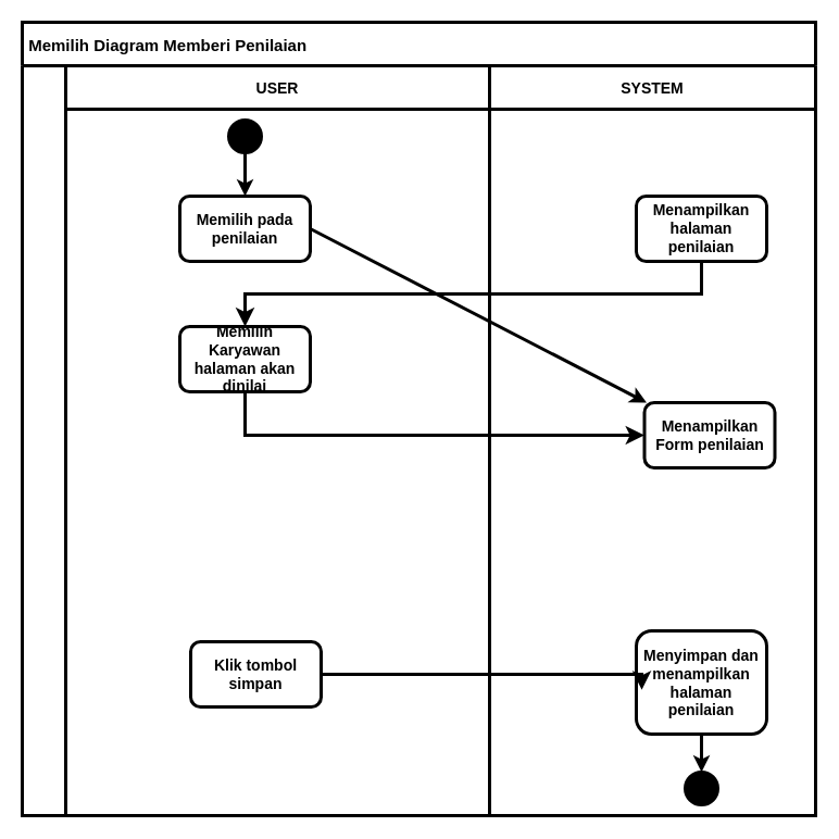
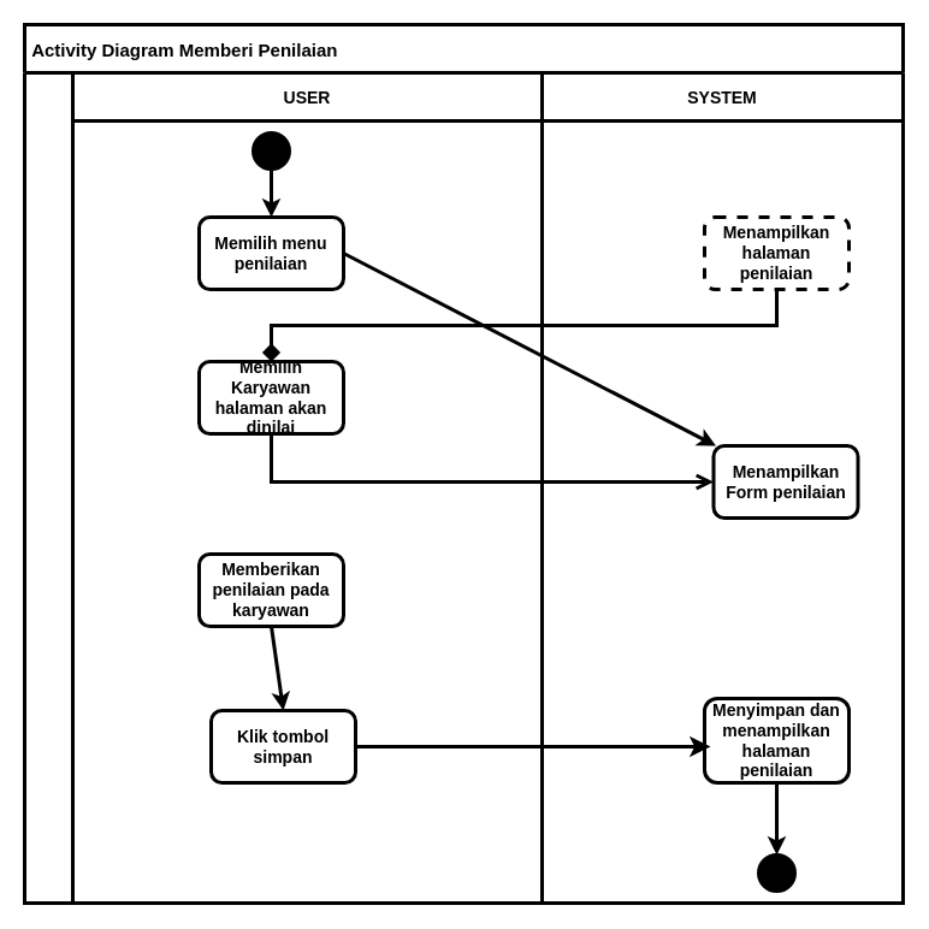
  <mxCell id="0" />
  <mxCell id="1" parent="0" />
- <mxCell id="2" value=" Memilih Diagram Memberi Penilaian" style="shape=table;childLayout=tableLayout;startSize=40;collapsible=0;recursiveResize=0;expand=0;align=left;fillColor=none;fontStyle=1;strokeWidth=3;fontSize=15;" parent="1" vertex="1"><mxGeometry x="20" y="20" width="730.0" height="730.0" as="geometry" /></mxCell>
+ <mxCell id="2" value=" Activity Diagram Memberi Penilaian" style="shape=table;childLayout=tableLayout;startSize=40;collapsible=0;recursiveResize=0;expand=0;align=left;fillColor=none;fontStyle=1;strokeWidth=3;fontSize=15;" parent="1" vertex="1"><mxGeometry x="20" y="20" width="730.0" height="730.0" as="geometry" /></mxCell>
  <mxCell id="3" value="" style="shape=tableRow;horizontal=0;swimlaneHead=0;swimlaneBody=0;top=0;left=0;strokeColor=inherit;bottom=0;right=0;dropTarget=0;fontStyle=1;fillColor=none;points=[[0,0.5],[1,0.5]];portConstraint=eastwest;startSize=40;collapsible=0;recursiveResize=0;expand=0;strokeWidth=3;fontSize=14;" parent="2" vertex="1"><mxGeometry y="40" width="730.0" height="690" as="geometry" /></mxCell>
  <mxCell id="4" value="USER" style="swimlane;swimlaneHead=0;swimlaneBody=0;fontStyle=1;strokeColor=inherit;connectable=0;fillColor=none;startSize=40;collapsible=0;recursiveResize=0;expand=0;strokeWidth=3;fontSize=14;" parent="3" vertex="1"><mxGeometry x="40" width="390" height="690" as="geometry"><mxRectangle width="390" height="690" as="alternateBounds" /></mxGeometry></mxCell>
- <mxCell id="5" value="&lt;span&gt;Memilih pada penilaian&lt;/span&gt;" style="rounded=1;whiteSpace=wrap;html=1;fillColor=none;strokeWidth=3;fontSize=14;fontStyle=1" parent="4" vertex="1"><mxGeometry x="105" y="120" width="120" height="60" as="geometry" /></mxCell>
+ <mxCell id="5" value="&lt;span&gt;Memilih menu penilaian&lt;/span&gt;" style="rounded=1;whiteSpace=wrap;html=1;fillColor=none;strokeWidth=3;fontSize=14;fontStyle=1" parent="4" vertex="1"><mxGeometry x="105" y="120" width="120" height="60" as="geometry" /></mxCell>
  <mxCell id="6" value="" style="ellipse;whiteSpace=wrap;html=1;aspect=fixed;strokeColor=#000000;fillColor=#000000;strokeWidth=3;fontSize=14;fontStyle=1" parent="4" vertex="1"><mxGeometry x="150" y="50" width="30" height="30" as="geometry" /></mxCell>
  <mxCell id="7" value="&lt;span&gt;Memilih Karyawan halaman akan dinilai&lt;/span&gt;" style="rounded=1;whiteSpace=wrap;html=1;fillColor=none;strokeWidth=3;fontSize=14;fontStyle=1" parent="4" vertex="1"><mxGeometry x="105" y="240" width="120" height="60" as="geometry" /></mxCell>
+ <mxCell id="8" value="&lt;span&gt;Memberikan penilaian pada karyawan&lt;/span&gt;" style="rounded=1;whiteSpace=wrap;html=1;fillColor=none;strokeWidth=3;fontSize=14;fontStyle=1" parent="4" vertex="1"><mxGeometry x="105" y="400" width="120" height="60" as="geometry" /></mxCell>
  <mxCell id="9" value="&lt;span&gt;Klik tombol simpan&lt;/span&gt;" style="rounded=1;whiteSpace=wrap;html=1;fillColor=none;strokeWidth=3;fontSize=14;fontStyle=1" parent="4" vertex="1"><mxGeometry x="115" y="530" width="120" height="60" as="geometry" /></mxCell>
  <mxCell id="10" value="" style="endArrow=classic;html=1;entryX=0.5;entryY=0;entryDx=0;entryDy=0;exitX=0.5;exitY=1;exitDx=0;exitDy=0;strokeWidth=3;fontSize=14;fontStyle=1" parent="4" source="6" target="5" edge="1"><mxGeometry width="50" height="50" relative="1" as="geometry"><mxPoint x="360" y="260" as="sourcePoint" /><mxPoint x="410" y="210" as="targetPoint" /></mxGeometry></mxCell>
+ <mxCell id="11" value="" style="endArrow=classic;html=1;entryX=0.5;entryY=0;entryDx=0;entryDy=0;exitX=0.5;exitY=1;exitDx=0;exitDy=0;strokeWidth=3;fontSize=14;fontStyle=1" parent="4" source="8" target="9" edge="1"><mxGeometry width="50" height="50" relative="1" as="geometry"><mxPoint x="360" y="420" as="sourcePoint" /><mxPoint x="410" y="370" as="targetPoint" /></mxGeometry></mxCell>
  <mxCell id="12" value="SYSTEM" style="swimlane;swimlaneHead=0;swimlaneBody=0;fontStyle=1;strokeColor=inherit;connectable=0;fillColor=none;startSize=40;collapsible=0;recursiveResize=0;expand=0;strokeWidth=3;fontSize=14;" parent="3" vertex="1"><mxGeometry x="430" width="300" height="690" as="geometry"><mxRectangle width="300" height="690" as="alternateBounds" /></mxGeometry></mxCell>
- <mxCell id="13" value="&lt;span&gt;Menampilkan halaman penilaian&lt;/span&gt;" style="rounded=1;whiteSpace=wrap;html=1;fillColor=none;strokeWidth=3;fontSize=14;fontStyle=1" parent="12" vertex="1"><mxGeometry x="135" y="120" width="120" height="60" as="geometry" /></mxCell>
+ <mxCell id="13" value="&lt;span&gt;Menampilkan halaman penilaian&lt;/span&gt;" style="rounded=1;whiteSpace=wrap;html=1;fillColor=none;strokeWidth=3;fontSize=14;fontStyle=1;dashed=1;" parent="12" vertex="1"><mxGeometry x="135" y="120" width="120" height="60" as="geometry" /></mxCell>
  <mxCell id="14" value="&lt;span&gt;Menampilkan Form penilaian&lt;/span&gt;" style="rounded=1;whiteSpace=wrap;html=1;fillColor=none;strokeWidth=3;fontSize=14;fontStyle=1" parent="12" vertex="1"><mxGeometry x="142.5" y="310" width="120" height="60" as="geometry" /></mxCell>
- <mxCell id="15" value="&lt;span&gt;Menyimpan dan menampilkan halaman penilaian&lt;/span&gt;" style="rounded=1;whiteSpace=wrap;html=1;fillColor=none;strokeWidth=3;fontSize=14;fontStyle=1" parent="12" vertex="1"><mxGeometry x="135" y="520" width="120" height="95" as="geometry" /></mxCell>
+ <mxCell id="15" value="&lt;span&gt;Menyimpan dan menampilkan halaman penilaian&lt;/span&gt;" style="rounded=1;whiteSpace=wrap;html=1;fillColor=none;strokeWidth=3;fontSize=14;fontStyle=1" parent="12" vertex="1"><mxGeometry x="135" y="520" width="120" height="70" as="geometry" /></mxCell>
  <mxCell id="16" value="" style="ellipse;whiteSpace=wrap;html=1;aspect=fixed;strokeColor=#000000;fillColor=#000000;strokeWidth=3;fontSize=14;fontStyle=1" parent="12" vertex="1"><mxGeometry x="180" y="650" width="30" height="30" as="geometry" /></mxCell>
  <mxCell id="17" value="" style="endArrow=classic;html=1;exitX=0.5;exitY=1;exitDx=0;exitDy=0;entryX=0.5;entryY=0;entryDx=0;entryDy=0;strokeWidth=3;fontSize=14;fontStyle=1" parent="12" source="15" target="16" edge="1"><mxGeometry width="50" height="50" relative="1" as="geometry"><mxPoint x="185" y="640" as="sourcePoint" /><mxPoint x="235" y="590" as="targetPoint" /></mxGeometry></mxCell>
  <mxCell id="18" value="" style="endArrow=classic;html=1;exitX=1;exitY=0.5;exitDx=0;exitDy=0;strokeWidth=3;fontSize=14;fontStyle=1;" parent="3" source="5" target="14" edge="1"><mxGeometry width="50" height="50" relative="1" as="geometry"><mxPoint x="215" y="90" as="sourcePoint" /><mxPoint x="215" y="130" as="targetPoint" /></mxGeometry></mxCell>
- <mxCell id="19" value="" style="edgeStyle=elbowEdgeStyle;elbow=vertical;endArrow=classic;html=1;curved=0;rounded=0;endSize=8;startSize=8;exitX=0.5;exitY=1;exitDx=0;exitDy=0;strokeWidth=3;fontSize=14;fontStyle=1" edge="1" parent="3" source="13" target="7"><mxGeometry width="50" height="50" relative="1" as="geometry"><mxPoint x="600" y="420" as="sourcePoint" /><mxPoint x="650" y="370" as="targetPoint" /></mxGeometry></mxCell>
- <mxCell id="20" value="" style="edgeStyle=elbowEdgeStyle;elbow=vertical;endArrow=classic;html=1;curved=0;rounded=0;endSize=8;startSize=8;exitX=0.5;exitY=1;exitDx=0;exitDy=0;entryX=0;entryY=0.5;entryDx=0;entryDy=0;strokeWidth=3;fontSize=14;fontStyle=1" edge="1" parent="3" source="7" target="14"><mxGeometry width="50" height="50" relative="1" as="geometry"><mxPoint x="635" y="190" as="sourcePoint" /><mxPoint x="500" y="360" as="targetPoint" /><Array as="points"><mxPoint x="380" y="340" /></Array></mxGeometry></mxCell>
+ <mxCell id="19" value="" style="edgeStyle=elbowEdgeStyle;elbow=vertical;endArrow=diamond;html=1;curved=0;rounded=0;endSize=8;startSize=8;exitX=0.5;exitY=1;exitDx=0;exitDy=0;strokeWidth=3;fontSize=14;fontStyle=1;" edge="1" parent="3" source="13" target="7"><mxGeometry width="50" height="50" relative="1" as="geometry"><mxPoint x="600" y="420" as="sourcePoint" /><mxPoint x="650" y="370" as="targetPoint" /></mxGeometry></mxCell>
+ <mxCell id="20" value="" style="edgeStyle=elbowEdgeStyle;elbow=vertical;endArrow=open;html=1;curved=0;rounded=0;endSize=8;startSize=8;exitX=0.5;exitY=1;exitDx=0;exitDy=0;entryX=0;entryY=0.5;entryDx=0;entryDy=0;strokeWidth=3;fontSize=14;fontStyle=1;" edge="1" parent="3" source="7" target="14"><mxGeometry width="50" height="50" relative="1" as="geometry"><mxPoint x="635" y="190" as="sourcePoint" /><mxPoint x="500" y="360" as="targetPoint" /><Array as="points"><mxPoint x="380" y="340" /></Array></mxGeometry></mxCell>
  <mxCell id="21" value="" style="edgeStyle=elbowEdgeStyle;elbow=vertical;endArrow=classic;html=1;curved=0;rounded=0;endSize=8;startSize=8;exitX=1;exitY=0.5;exitDx=0;exitDy=0;strokeWidth=3;fontSize=14;entryX=0.042;entryY=0.571;entryDx=0;entryDy=0;entryPerimeter=0;fontStyle=1" edge="1" parent="3" source="9" target="15"><mxGeometry width="50" height="50" relative="1" as="geometry"><mxPoint x="280.0" y="552.5" as="sourcePoint" /><mxPoint x="560" y="560" as="targetPoint" /><Array as="points"><mxPoint x="440" y="560" /></Array></mxGeometry></mxCell>
